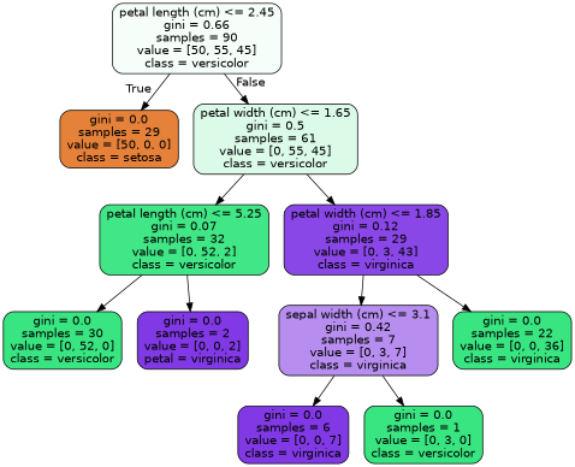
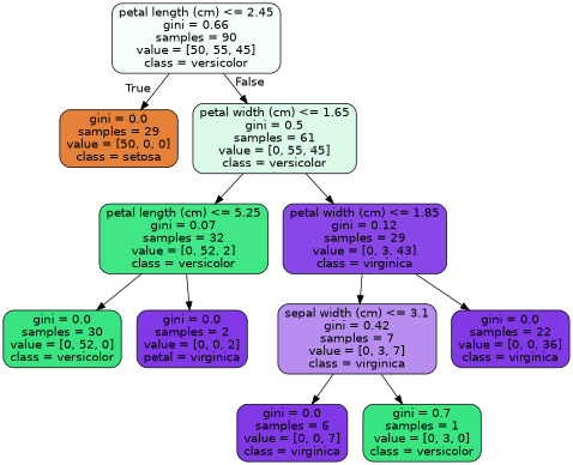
  digraph {
    node [color=black fillcolor="#8139e5" fontname=helvetica shape=box style="filled, rounded"]
    edge [fontname=helvetica]
    n1 [fillcolor="#f5fef9" label="petal length (cm) <= 2.45\ngini = 0.66\nsamples = 90\nvalue = [50, 55, 45]\nclass = versicolor"]
    n2 [fillcolor="#e58139" label="gini = 0.0\nsamples = 29\nvalue = [50, 0, 0]\nclass = setosa"]
    n3 [fillcolor="#dbfae8" label="petal width (cm) <= 1.65\ngini = 0.5\nsamples = 61\nvalue = [0, 55, 45]\nclass = versicolor"]
    n4 [fillcolor="#41e686" label="petal length (cm) <= 5.25\ngini = 0.07\nsamples = 32\nvalue = [0, 52, 2]\nclass = versicolor"]
    n5 [fillcolor="#8a47e7" label="petal width (cm) <= 1.85\ngini = 0.12\nsamples = 29\nvalue = [0, 3, 43]\nclass = virginica"]
    n6 [fillcolor="#39e581" label="gini = 0.0\nsamples = 30\nvalue = [0, 52, 0]\nclass = versicolor"]
    n7 [label="gini = 0.0\nsamples = 2\nvalue = [0, 0, 2]\npetal = virginica"]
    n8 [fillcolor="#b78ef0" label="sepal width (cm) <= 3.1\ngini = 0.42\nsamples = 7\nvalue = [0, 3, 7]\nclass = virginica"]
-   n9 [fillcolor="#39e581" label="gini = 0.0\nsamples = 22\nvalue = [0, 0, 36]\nclass = virginica"]
+   n9 [label="gini = 0.0\nsamples = 22\nvalue = [0, 0, 36]\nclass = virginica"]
    n10 [label="gini = 0.0\nsamples = 6\nvalue = [0, 0, 7]\nclass = virginica"]
-   n11 [fillcolor="#39e581" label="gini = 0.0\nsamples = 1\nvalue = [0, 3, 0]\nclass = versicolor"]
+   n11 [fillcolor="#39e581" label="gini = 0.7\nsamples = 1\nvalue = [0, 3, 0]\nclass = versicolor"]
    n1 -> n2 [headlabel=True labelangle=45 labeldistance=2.5]
    n1 -> n3 [headlabel=False labelangle=-45 labeldistance=2.5]
    n3 -> n4
    n3 -> n5
    n4 -> n6
    n4 -> n7
    n5 -> n8
    n5 -> n9
    n8 -> n10
    n8 -> n11
  }
